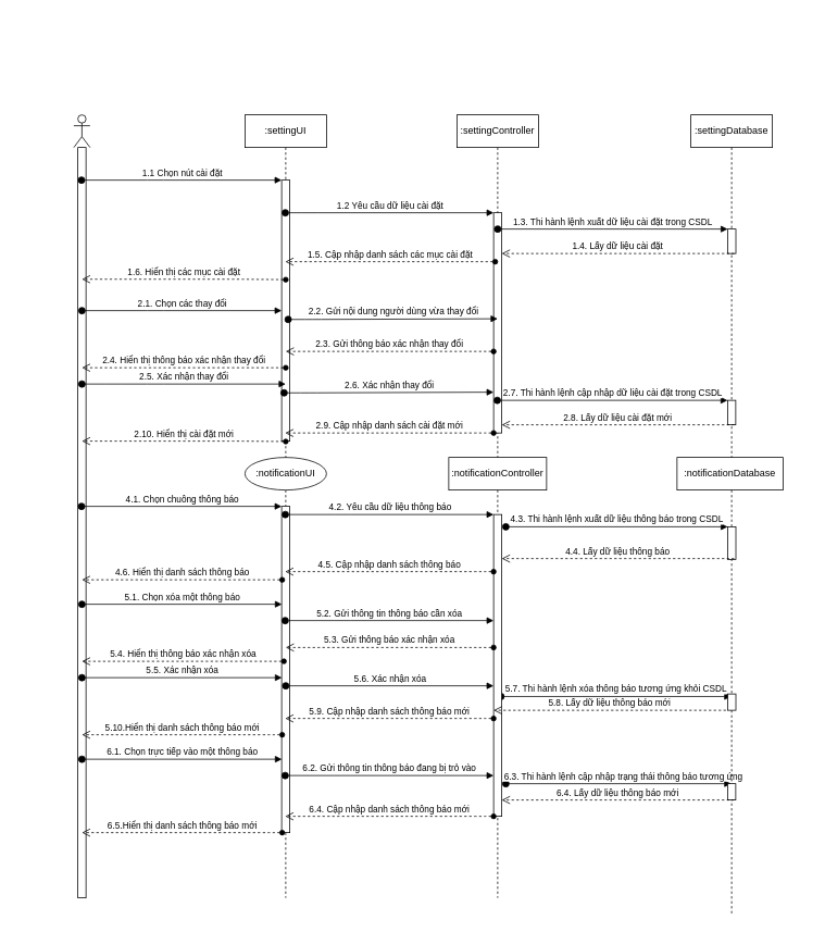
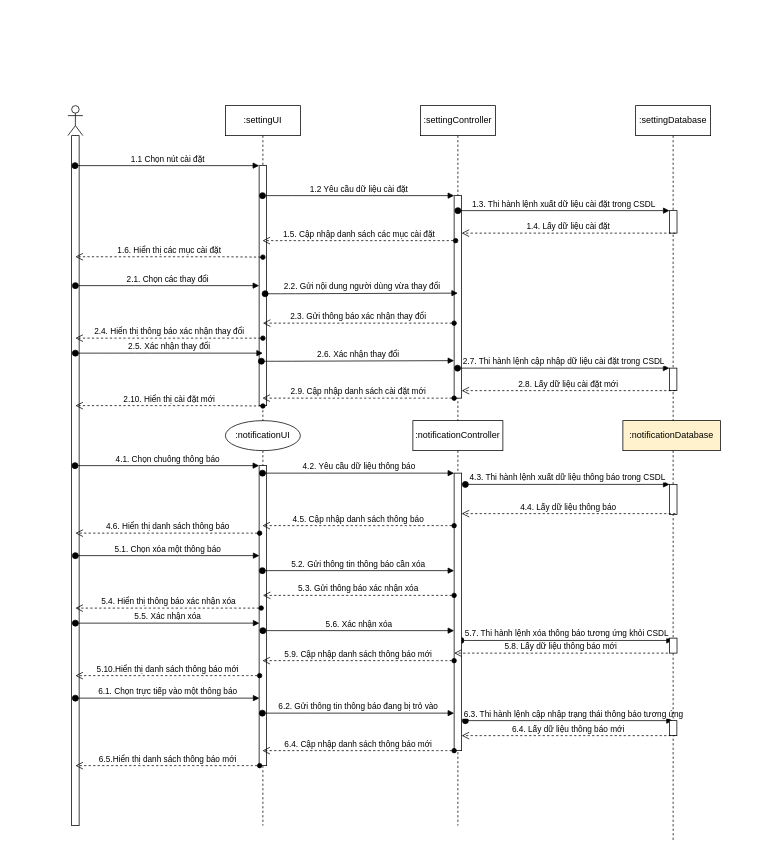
  <mxCell id="0" />
  <mxCell id="1" parent="0" />
  <mxCell id="2" value="" style="rounded=0;whiteSpace=wrap;html=1;strokeColor=none;" parent="1" vertex="1"><mxGeometry y="20" width="970" height="1100" as="geometry" x="20" /></mxCell>
  <mxCell id="3" value="" style="shape=umlLifeline;participant=umlActor;perimeter=lifelinePerimeter;whiteSpace=wrap;html=1;container=1;collapsible=0;recursiveResize=0;verticalAlign=top;spacingTop=36;outlineConnect=0;" parent="1" vertex="1"><mxGeometry x="90" y="140" width="20" height="960" as="geometry" /></mxCell>
  <mxCell id="4" value="" style="html=1;points=[];perimeter=orthogonalPerimeter;" vertex="1" parent="3"><mxGeometry x="5" y="40" width="10" height="920" as="geometry" /></mxCell>
  <mxCell id="5" value=":settingUI" style="shape=umlLifeline;perimeter=lifelinePerimeter;whiteSpace=wrap;html=1;container=1;collapsible=0;recursiveResize=0;outlineConnect=0;" parent="1" vertex="1"><mxGeometry x="300" y="140" width="100" height="960" as="geometry" /></mxCell>
  <mxCell id="6" value="" style="html=1;points=[];perimeter=orthogonalPerimeter;" parent="5" vertex="1"><mxGeometry x="45" y="80" width="10" height="320" as="geometry" /></mxCell>
  <mxCell id="7" value="" style="html=1;points=[];perimeter=orthogonalPerimeter;" parent="5" vertex="1"><mxGeometry x="45" y="480" width="10" height="400" as="geometry" /></mxCell>
  <mxCell id="8" value="2.10. Hiển thị cài đặt mới" style="html=1;verticalAlign=bottom;endArrow=open;endSize=8;startArrow=oval;startFill=1;endFill=0;dashed=1;" edge="1" parent="5"><mxGeometry relative="1" as="geometry"><mxPoint x="50" y="400.5" as="sourcePoint" /><mxPoint x="-200" y="400" as="targetPoint" /><Array as="points"><mxPoint x="-9.5" y="400" /></Array></mxGeometry></mxCell>
  <mxCell id="9" value=":settingController" style="shape=umlLifeline;perimeter=lifelinePerimeter;whiteSpace=wrap;html=1;container=1;collapsible=0;recursiveResize=0;outlineConnect=0;" parent="1" vertex="1"><mxGeometry x="560" y="140" width="100" height="960" as="geometry" /></mxCell>
  <mxCell id="10" value="" style="html=1;points=[];perimeter=orthogonalPerimeter;" parent="9" vertex="1"><mxGeometry x="45" y="120" width="10" height="270" as="geometry" /></mxCell>
  <mxCell id="11" value="1.1 Chọn nút cài đặt" style="html=1;verticalAlign=bottom;startArrow=oval;endArrow=block;startSize=8;" parent="1" source="3" edge="1"><mxGeometry relative="1" as="geometry"><mxPoint x="285" y="220" as="sourcePoint" /><Array as="points"><mxPoint x="190" y="220" /></Array><mxPoint x="345" y="220" as="targetPoint" /></mxGeometry></mxCell>
  <mxCell id="12" value="1.2 Yêu cầu dữ liệu cài đặt" style="html=1;verticalAlign=bottom;startArrow=oval;endArrow=block;startSize=8;" parent="1" source="5" target="10" edge="1"><mxGeometry relative="1" as="geometry"><mxPoint x="525" y="260" as="sourcePoint" /><Array as="points"><mxPoint x="380" y="260" /></Array></mxGeometry></mxCell>
  <mxCell id="13" value="1.5. Cập nhập danh sách các mục cài đặt" style="html=1;verticalAlign=bottom;endArrow=open;endSize=8;startArrow=oval;startFill=1;endFill=0;dashed=1;" parent="1" target="5" edge="1"><mxGeometry relative="1" as="geometry"><mxPoint x="607" y="320" as="sourcePoint" /><mxPoint x="510" y="300" as="targetPoint" /><Array as="points"><mxPoint x="540" y="320" /></Array></mxGeometry></mxCell>
  <mxCell id="14" value="2.1. Chọn các thay đổi" style="html=1;verticalAlign=bottom;startArrow=oval;endArrow=block;startSize=8;" parent="1" edge="1"><mxGeometry relative="1" as="geometry"><mxPoint x="99.997" y="380" as="sourcePoint" /><mxPoint x="345" y="380" as="targetPoint" /><Array as="points"><mxPoint x="190.33" y="380" /></Array></mxGeometry></mxCell>
  <mxCell id="15" value="2.7. Thi hành lệnh cập nhập dữ liệu cài đặt trong CSDL" style="html=1;verticalAlign=bottom;startArrow=oval;endArrow=block;startSize=8;" parent="1" source="9" target="24" edge="1"><mxGeometry relative="1" as="geometry"><mxPoint x="349.997" y="460" as="sourcePoint" /><mxPoint x="897" y="459" as="targetPoint" /><Array as="points"><mxPoint x="700" y="490" /></Array></mxGeometry></mxCell>
  <mxCell id="16" value="4.1. Chọn chuông thông báo" style="html=1;verticalAlign=bottom;startArrow=oval;endArrow=block;startSize=8;" parent="1" source="3" edge="1"><mxGeometry relative="1" as="geometry"><mxPoint x="285" y="605" as="sourcePoint" /><mxPoint x="345" y="620" as="targetPoint" /></mxGeometry></mxCell>
  <mxCell id="17" value="5.1. Chọn xóa một thông báo" style="html=1;verticalAlign=bottom;startArrow=oval;endArrow=block;startSize=8;" parent="1" edge="1"><mxGeometry relative="1" as="geometry"><mxPoint x="99.997" y="740" as="sourcePoint" /><mxPoint x="345.33" y="740" as="targetPoint" /></mxGeometry></mxCell>
  <mxCell id="18" value="5.7. Thi hành lệnh xóa thông báo tương ứng khỏi CSDL" style="html=1;verticalAlign=bottom;startArrow=oval;endArrow=block;startSize=8;exitX=0.9;exitY=0.603;exitDx=0;exitDy=0;exitPerimeter=0;" parent="1" edge="1" target="22" source="31"><mxGeometry relative="1" as="geometry"><mxPoint x="615" y="840" as="sourcePoint" /><mxPoint x="905" y="840" as="targetPoint" /></mxGeometry></mxCell>
  <mxCell id="19" value="6.1. Chọn trực tiếp vào một thông báo" style="html=1;verticalAlign=bottom;startArrow=oval;endArrow=block;startSize=8;" parent="1" edge="1"><mxGeometry relative="1" as="geometry"><mxPoint x="99.997" y="930" as="sourcePoint" /><mxPoint x="345.33" y="930" as="targetPoint" /></mxGeometry></mxCell>
  <mxCell id="20" value="&amp;nbsp; &amp;nbsp; 6.3. Thi hành lệnh cập nhập trạng thái thông báo tương ứng" style="html=1;verticalAlign=bottom;startArrow=oval;endArrow=block;startSize=8;" parent="1" target="22" edge="1"><mxGeometry relative="1" as="geometry"><mxPoint x="620" y="960" as="sourcePoint" /><mxPoint x="609.5" y="950" as="targetPoint" /></mxGeometry></mxCell>
  <mxCell id="21" value="2.2. Gửi nội dung người dùng vừa thay đổi" style="html=1;verticalAlign=bottom;startArrow=oval;endArrow=block;startSize=8;entryX=0.2;entryY=-0.021;entryDx=0;entryDy=0;entryPerimeter=0;" parent="1" edge="1"><mxGeometry relative="1" as="geometry"><mxPoint x="352.997" y="390.84" as="sourcePoint" /><mxPoint x="610" y="390" as="targetPoint" /><Array as="points"><mxPoint x="383.33" y="390.84" /></Array></mxGeometry></mxCell>
  <mxCell id="22" value=":settingDatabase" style="shape=umlLifeline;perimeter=lifelinePerimeter;whiteSpace=wrap;html=1;container=1;collapsible=0;recursiveResize=0;outlineConnect=0;" parent="1" vertex="1"><mxGeometry x="847" y="140" width="100" height="980" as="geometry" /></mxCell>
  <mxCell id="23" value="" style="html=1;points=[];perimeter=orthogonalPerimeter;" parent="22" vertex="1"><mxGeometry x="45.18" y="140" width="10" height="30" as="geometry" /></mxCell>
  <mxCell id="24" value="" style="html=1;points=[];perimeter=orthogonalPerimeter;" parent="22" vertex="1"><mxGeometry x="45" y="350" width="10" height="30" as="geometry" /></mxCell>
  <mxCell id="25" value="" style="html=1;points=[];perimeter=orthogonalPerimeter;" parent="22" vertex="1"><mxGeometry x="45.18" y="505" width="10" height="40" as="geometry" /></mxCell>
  <mxCell id="26" value="" style="html=1;points=[];perimeter=orthogonalPerimeter;" parent="22" vertex="1"><mxGeometry x="45.18" y="710" width="10" height="20" as="geometry" /></mxCell>
  <mxCell id="27" value="" style="html=1;points=[];perimeter=orthogonalPerimeter;" parent="22" vertex="1"><mxGeometry x="45" y="820" width="10" height="20" as="geometry" /></mxCell>
  <mxCell id="28" value="2.9. Cập nhập danh sách cài đặt mới" style="html=1;verticalAlign=bottom;endArrow=open;endSize=8;startArrow=oval;startFill=1;endFill=0;dashed=1;" parent="1" edge="1"><mxGeometry relative="1" as="geometry"><mxPoint x="605" y="530" as="sourcePoint" /><mxPoint x="349.324" y="530" as="targetPoint" /><Array as="points"><mxPoint x="590" y="530" /></Array></mxGeometry></mxCell>
  <mxCell id="29" value="1.3. Thi hành lệnh xuất dữ liệu cài đặt trong CSDL" style="html=1;verticalAlign=bottom;startArrow=oval;endArrow=block;startSize=8;" parent="1" target="23" edge="1"><mxGeometry relative="1" as="geometry"><mxPoint x="610.004" y="280" as="sourcePoint" /><mxPoint x="897.18" y="280" as="targetPoint" /><Array as="points"><mxPoint x="750.68" y="280" /></Array></mxGeometry></mxCell>
  <mxCell id="30" value="1.4. Lấy dữ liệu cài đặt" style="html=1;verticalAlign=bottom;endArrow=open;dashed=1;endSize=8;" parent="1" target="10" edge="1"><mxGeometry relative="1" as="geometry"><mxPoint x="900" y="310" as="sourcePoint" /><mxPoint x="820" y="310" as="targetPoint" /></mxGeometry></mxCell>
  <mxCell id="31" value="" style="html=1;points=[];perimeter=orthogonalPerimeter;" parent="1" vertex="1"><mxGeometry x="605" y="630" width="10" height="370" as="geometry" /></mxCell>
  <mxCell id="32" value="4.2. Yêu cầu dữ liệu thông báo" style="html=1;verticalAlign=bottom;startArrow=oval;endArrow=block;startSize=8;" parent="1" source="5" target="31" edge="1"><mxGeometry relative="1" as="geometry"><mxPoint x="349.324" y="640" as="sourcePoint" /><mxPoint x="605" y="640" as="targetPoint" /><Array as="points"><mxPoint x="420" y="630" /></Array></mxGeometry></mxCell>
  <mxCell id="33" value="4.3. Thi hành lệnh xuất dữ liệu thông báo trong CSDL" style="html=1;verticalAlign=bottom;startArrow=oval;endArrow=block;startSize=8;" parent="1" target="25" edge="1"><mxGeometry relative="1" as="geometry"><mxPoint x="620" y="645" as="sourcePoint" /><mxPoint x="897.18" y="640" as="targetPoint" /><Array as="points"><mxPoint x="756" y="645" /></Array></mxGeometry></mxCell>
  <mxCell id="34" value="4.4. Lấy dữ liệu thông báo" style="html=1;verticalAlign=bottom;endArrow=open;dashed=1;endSize=8;" parent="1" edge="1"><mxGeometry relative="1" as="geometry"><mxPoint x="900" y="684" as="sourcePoint" /><mxPoint x="615" y="684" as="targetPoint" /></mxGeometry></mxCell>
  <mxCell id="35" value="4.5. Cập nhập danh sách thông báo" style="html=1;verticalAlign=bottom;endArrow=open;endSize=8;startArrow=oval;startFill=1;endFill=0;dashed=1;" parent="1" edge="1"><mxGeometry relative="1" as="geometry"><mxPoint x="605" y="700" as="sourcePoint" /><mxPoint x="349.324" y="700" as="targetPoint" /><Array as="points"><mxPoint x="590" y="700" /></Array></mxGeometry></mxCell>
  <mxCell id="36" value="5.2. Gửi thông tin thông báo cần xóa" style="html=1;verticalAlign=bottom;startArrow=oval;endArrow=block;startSize=8;" parent="1" edge="1"><mxGeometry relative="1" as="geometry"><mxPoint x="349.324" y="760" as="sourcePoint" /><mxPoint x="605" y="760" as="targetPoint" /><Array as="points"><mxPoint x="420" y="760" /></Array></mxGeometry></mxCell>
  <mxCell id="37" value="5.9. Cập nhập danh sách thông báo mới" style="html=1;verticalAlign=bottom;endArrow=open;endSize=8;startArrow=oval;startFill=1;endFill=0;dashed=1;" parent="1" edge="1"><mxGeometry relative="1" as="geometry"><mxPoint x="605" y="880" as="sourcePoint" /><mxPoint x="349.324" y="880" as="targetPoint" /><Array as="points"><mxPoint x="590" y="880" /></Array></mxGeometry></mxCell>
  <mxCell id="38" value="6.2. Gửi thông tin thông báo đang bị trỏ vào" style="html=1;verticalAlign=bottom;startArrow=oval;endArrow=block;startSize=8;" parent="1" edge="1"><mxGeometry relative="1" as="geometry"><mxPoint x="349.324" y="950" as="sourcePoint" /><mxPoint x="605" y="950" as="targetPoint" /><Array as="points"><mxPoint x="420" y="950" /></Array></mxGeometry></mxCell>
  <mxCell id="39" value="6.4. Cập nhập danh sách thông báo mới" style="html=1;verticalAlign=bottom;endArrow=open;endSize=8;startArrow=oval;startFill=1;endFill=0;dashed=1;" parent="1" edge="1"><mxGeometry relative="1" as="geometry"><mxPoint x="605" y="1000" as="sourcePoint" /><mxPoint x="349.324" y="1000" as="targetPoint" /><Array as="points"><mxPoint x="590" y="1000" /></Array></mxGeometry></mxCell>
  <mxCell id="40" value="2.3. Gửi thông báo xác nhận thay đổi" style="html=1;verticalAlign=bottom;endArrow=open;endSize=8;endFill=0;startArrow=oval;startFill=1;dashed=1;" parent="1" source="10" edge="1"><mxGeometry relative="1" as="geometry"><mxPoint x="570.5" y="429.5" as="sourcePoint" /><mxPoint x="350" y="430" as="targetPoint" /></mxGeometry></mxCell>
  <mxCell id="41" value="5.3. Gửi thông báo xác nhận xóa" style="html=1;verticalAlign=bottom;endArrow=open;endSize=8;endFill=0;startArrow=oval;startFill=1;dashed=1;" parent="1" source="31" edge="1"><mxGeometry relative="1" as="geometry"><mxPoint x="580.5" y="810" as="sourcePoint" /><mxPoint x="350" y="793" as="targetPoint" /></mxGeometry></mxCell>
  <mxCell id="42" value="1.6. Hiển thị các mục cài đặt" style="html=1;verticalAlign=bottom;endArrow=open;endSize=8;startArrow=oval;startFill=1;endFill=0;dashed=1;" edge="1" parent="1"><mxGeometry relative="1" as="geometry"><mxPoint x="350" y="342" as="sourcePoint" /><mxPoint x="100" y="341.5" as="targetPoint" /><Array as="points"><mxPoint x="290.5" y="341.5" /></Array></mxGeometry></mxCell>
  <mxCell id="43" value="2.4. Hiển thị thông báo xác nhận thay đổi" style="html=1;verticalAlign=bottom;endArrow=open;endSize=8;endFill=0;startArrow=oval;startFill=1;dashed=1;" edge="1" parent="1"><mxGeometry relative="1" as="geometry"><mxPoint x="350" y="450" as="sourcePoint" /><mxPoint x="100" y="450" as="targetPoint" /></mxGeometry></mxCell>
  <mxCell id="44" value="2.8. Lấy dữ liệu cài đặt mới" style="html=1;verticalAlign=bottom;endArrow=open;dashed=1;endSize=8;" edge="1" parent="1"><mxGeometry relative="1" as="geometry"><mxPoint x="900" y="520" as="sourcePoint" /><mxPoint x="615" y="520" as="targetPoint" /></mxGeometry></mxCell>
  <mxCell id="45" value="2.5. Xác nhận thay đổi" style="html=1;verticalAlign=bottom;startArrow=oval;endArrow=block;startSize=8;" edge="1" parent="1"><mxGeometry relative="1" as="geometry"><mxPoint x="99.997" y="470" as="sourcePoint" /><mxPoint x="350" y="470" as="targetPoint" /><Array as="points"><mxPoint x="140" y="470" /><mxPoint x="190.33" y="470" /></Array></mxGeometry></mxCell>
  <mxCell id="46" value="2.6. Xác nhận thay đổi" style="html=1;verticalAlign=bottom;startArrow=oval;endArrow=block;startSize=8;entryX=0.2;entryY=-0.021;entryDx=0;entryDy=0;entryPerimeter=0;" edge="1" parent="1"><mxGeometry relative="1" as="geometry"><mxPoint x="347.997" y="480.84" as="sourcePoint" /><mxPoint x="605" y="480" as="targetPoint" /><Array as="points"><mxPoint x="378.33" y="480.84" /></Array></mxGeometry></mxCell>
- <mxCell id="47" value=":notificationDatabase" style="rounded=0;whiteSpace=wrap;html=1;" vertex="1" parent="1"><mxGeometry x="830" y="560" width="130" height="40" as="geometry" /></mxCell>
+ <mxCell id="47" value=":notificationDatabase" style="rounded=0;whiteSpace=wrap;html=1;fillColor=#fff2cc;" vertex="1" parent="1"><mxGeometry x="830" y="560" width="130" height="40" as="geometry" /></mxCell>
  <mxCell id="48" value=":notificationController" style="rounded=0;whiteSpace=wrap;html=1;" vertex="1" parent="1"><mxGeometry x="550" y="560" width="120" height="40" as="geometry" /></mxCell>
  <mxCell id="49" value=":notificationUI" style="ellipse;whiteSpace=wrap;html=1;" vertex="1" parent="1"><mxGeometry x="300" y="560" width="100" height="40" as="geometry" /></mxCell>
  <mxCell id="50" value="4.6. Hiển thị danh sách thông báo" style="html=1;verticalAlign=bottom;endArrow=open;endSize=8;startArrow=oval;startFill=1;endFill=0;dashed=1;" edge="1" parent="1"><mxGeometry relative="1" as="geometry"><mxPoint x="345.68" y="710" as="sourcePoint" /><mxPoint x="100" y="710" as="targetPoint" /><Array as="points"><mxPoint x="330.68" y="710" /></Array></mxGeometry></mxCell>
  <mxCell id="51" value="5.4. Hiển thị thông báo xác nhận xóa" style="html=1;verticalAlign=bottom;endArrow=open;endSize=8;endFill=0;startArrow=oval;startFill=1;entryX=1.22;entryY=0.409;entryDx=0;entryDy=0;entryPerimeter=0;dashed=1;" edge="1" parent="1"><mxGeometry relative="1" as="geometry"><mxPoint x="347.8" y="809.96" as="sourcePoint" /><mxPoint x="100" y="809.96" as="targetPoint" /></mxGeometry></mxCell>
  <mxCell id="52" value="5.5. Xác nhận xóa" style="html=1;verticalAlign=bottom;startArrow=oval;endArrow=block;startSize=8;" edge="1" parent="1"><mxGeometry relative="1" as="geometry"><mxPoint x="99.997" y="830" as="sourcePoint" /><mxPoint x="345.33" y="830" as="targetPoint" /></mxGeometry></mxCell>
  <mxCell id="53" value="5.6. Xác nhận xóa" style="html=1;verticalAlign=bottom;startArrow=oval;endArrow=block;startSize=8;" edge="1" parent="1" target="31"><mxGeometry relative="1" as="geometry"><mxPoint x="349.997" y="840" as="sourcePoint" /><mxPoint x="595.33" y="840" as="targetPoint" /></mxGeometry></mxCell>
  <mxCell id="54" value="5.8. Lấy dữ liệu thông báo mới" style="html=1;verticalAlign=bottom;endArrow=open;dashed=1;endSize=8;" edge="1" parent="1"><mxGeometry relative="1" as="geometry"><mxPoint x="890" y="870" as="sourcePoint" /><mxPoint x="605" y="870" as="targetPoint" /></mxGeometry></mxCell>
  <mxCell id="55" value="5.10.Hiển thị danh sách thông báo mới" style="html=1;verticalAlign=bottom;endArrow=open;endSize=8;startArrow=oval;startFill=1;endFill=0;dashed=1;" edge="1" parent="1"><mxGeometry relative="1" as="geometry"><mxPoint x="345.68" y="900" as="sourcePoint" /><mxPoint x="100" y="900" as="targetPoint" /><Array as="points"><mxPoint x="330.68" y="900" /></Array></mxGeometry></mxCell>
  <mxCell id="56" value="6.4. Lấy dữ liệu thông báo mới" style="html=1;verticalAlign=bottom;endArrow=open;dashed=1;endSize=8;" edge="1" parent="1"><mxGeometry relative="1" as="geometry"><mxPoint x="900" y="980" as="sourcePoint" /><mxPoint x="615" y="980" as="targetPoint" /></mxGeometry></mxCell>
  <mxCell id="57" value="6.5.Hiển thị danh sách thông báo mới" style="html=1;verticalAlign=bottom;endArrow=open;endSize=8;startArrow=oval;startFill=1;endFill=0;dashed=1;" edge="1" parent="1"><mxGeometry relative="1" as="geometry"><mxPoint x="345.68" y="1020" as="sourcePoint" /><mxPoint x="100" y="1020" as="targetPoint" /><Array as="points"><mxPoint x="330.68" y="1020" /></Array></mxGeometry></mxCell>
